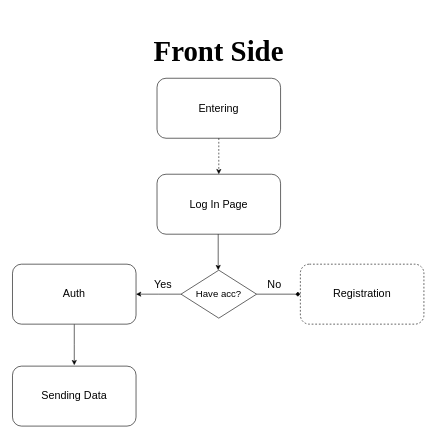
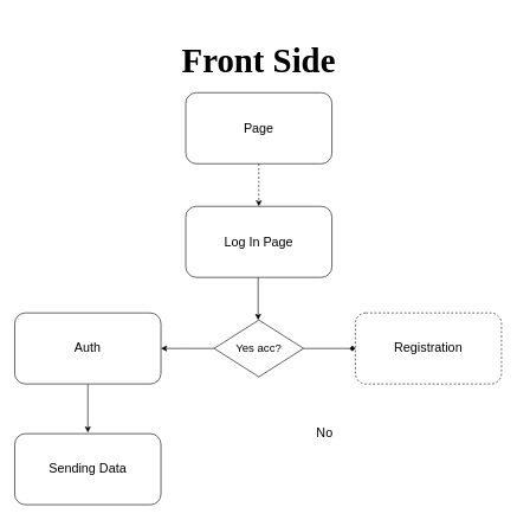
  <mxCell id="0" />
  <mxCell id="1" parent="0" />
  <mxCell id="2" value="&lt;h1&gt;&lt;font face=&quot;Times New Roman&quot; style=&quot;font-size: 48px;&quot;&gt;Front Side&lt;/font&gt;&lt;/h1&gt;" style="text;html=1;align=center;verticalAlign=middle;whiteSpace=wrap;rounded=1;labelBackgroundColor=none;" vertex="1" parent="1"><mxGeometry x="204" y="20" width="320" height="130" as="geometry" /></mxCell>
- <mxCell id="3" value="&lt;font style=&quot;font-size: 18px;&quot;&gt;Entering&lt;/font&gt;" style="rounded=1;whiteSpace=wrap;html=1;labelBackgroundColor=none;" vertex="1" parent="1"><mxGeometry x="261" y="130" width="206" height="100" as="geometry" /></mxCell>
+ <mxCell id="3" value="&lt;font style=&quot;font-size: 18px;&quot;&gt;Page&lt;/font&gt;" style="rounded=1;whiteSpace=wrap;html=1;labelBackgroundColor=none;" vertex="1" parent="1"><mxGeometry x="261" y="130" width="206" height="100" as="geometry" /></mxCell>
  <mxCell id="4" value="&lt;font style=&quot;font-size: 18px;&quot;&gt;Log In Page&lt;br&gt;&lt;/font&gt;" style="rounded=1;whiteSpace=wrap;html=1;labelBackgroundColor=none;" vertex="1" parent="1"><mxGeometry x="261" y="290" width="206" height="100" as="geometry" /></mxCell>
  <mxCell id="5" value="" style="endArrow=classic;html=1;rounded=1;fontColor=default;exitX=0.5;exitY=1;exitDx=0;exitDy=0;entryX=0.5;entryY=0;entryDx=0;entryDy=0;curved=0;labelBackgroundColor=none;dashed=1;" edge="1" parent="1" source="3" target="4"><mxGeometry width="50" height="50" relative="1" as="geometry"><mxPoint x="330" y="350" as="sourcePoint" /><mxPoint x="500" y="250" as="targetPoint" /></mxGeometry></mxCell>
  <mxCell id="6" value="" style="edgeStyle=orthogonalEdgeStyle;rounded=0;orthogonalLoop=1;jettySize=auto;html=1;" edge="1" parent="1" source="7"><mxGeometry relative="1" as="geometry"><mxPoint x="226" y="490" as="targetPoint" /></mxGeometry></mxCell>
- <mxCell id="7" value="&lt;div&gt;&lt;font size=&quot;3&quot;&gt;Have acc?&lt;/font&gt;&lt;/div&gt;" style="rhombus;whiteSpace=wrap;html=1;" vertex="1" parent="1"><mxGeometry x="301" y="450" width="126" height="80" as="geometry" /></mxCell>
+ <mxCell id="7" value="&lt;div&gt;&lt;font size=&quot;3&quot;&gt;Yes acc?&lt;/font&gt;&lt;/div&gt;" style="rhombus;whiteSpace=wrap;html=1;" vertex="1" parent="1"><mxGeometry x="301" y="450" width="126" height="80" as="geometry" /></mxCell>
  <mxCell id="8" value="" style="endArrow=classic;html=1;rounded=1;fontColor=default;exitX=0.5;exitY=1;exitDx=0;exitDy=0;entryX=0.5;entryY=0;entryDx=0;entryDy=0;curved=0;labelBackgroundColor=none;" edge="1" parent="1"><mxGeometry width="50" height="50" relative="1" as="geometry"><mxPoint x="363" y="390" as="sourcePoint" /><mxPoint x="363" y="450" as="targetPoint" /></mxGeometry></mxCell>
  <mxCell id="9" value="" style="edgeStyle=orthogonalEdgeStyle;rounded=0;orthogonalLoop=1;jettySize=auto;html=1;" edge="1" parent="1" source="10"><mxGeometry relative="1" as="geometry"><mxPoint x="123" y="608.5" as="targetPoint" /></mxGeometry></mxCell>
  <mxCell id="10" value="&lt;font style=&quot;font-size: 18px;&quot;&gt;Auth&lt;br&gt;&lt;/font&gt;" style="rounded=1;whiteSpace=wrap;html=1;labelBackgroundColor=none;" vertex="1" parent="1"><mxGeometry x="20" y="440" width="206" height="100" as="geometry" /></mxCell>
- <mxCell id="11" value="&lt;font style=&quot;font-size: 18px;&quot;&gt;Yes&lt;br&gt;&lt;/font&gt;" style="text;html=1;align=center;verticalAlign=middle;whiteSpace=wrap;rounded=0;" vertex="1" parent="1"><mxGeometry x="241" y="460" width="60" height="30" as="geometry" /></mxCell>
  <mxCell id="12" value="&lt;font style=&quot;font-size: 18px;&quot;&gt;Registration&lt;/font&gt;" style="rounded=1;whiteSpace=wrap;html=1;labelBackgroundColor=none;dashed=1;" vertex="1" parent="1"><mxGeometry x="500" y="440" width="206" height="100" as="geometry" /></mxCell>
  <mxCell id="13" value="" style="edgeStyle=orthogonalEdgeStyle;rounded=0;orthogonalLoop=1;jettySize=auto;html=1;entryX=0;entryY=0.5;entryDx=0;entryDy=0;exitX=1;exitY=0.5;exitDx=0;exitDy=0;endArrow=diamond;" edge="1" parent="1" source="7" target="12"><mxGeometry relative="1" as="geometry"><mxPoint x="445" y="593.67" as="sourcePoint" /><mxPoint x="370" y="593.67" as="targetPoint" /></mxGeometry></mxCell>
- <mxCell id="14" value="&lt;font style=&quot;font-size: 18px;&quot;&gt;No&lt;/font&gt;" style="text;html=1;align=center;verticalAlign=middle;whiteSpace=wrap;rounded=0;" vertex="1" parent="1"><mxGeometry x="427" y="460" width="60" height="30" as="geometry" /></mxCell>
+ <mxCell id="14" value="&lt;font style=&quot;font-size: 18px;&quot;&gt;No&lt;/font&gt;" style="text;html=1;align=center;verticalAlign=middle;whiteSpace=wrap;rounded=0;" vertex="1" parent="1"><mxGeometry x="427" y="595" width="60" height="30" as="geometry" /></mxCell>
  <mxCell id="15" value="&lt;font style=&quot;font-size: 18px;&quot;&gt;Sending Data&lt;br&gt;&lt;/font&gt;" style="rounded=1;whiteSpace=wrap;html=1;labelBackgroundColor=none;" vertex="1" parent="1"><mxGeometry x="20" y="610" width="206" height="100" as="geometry" /></mxCell>
